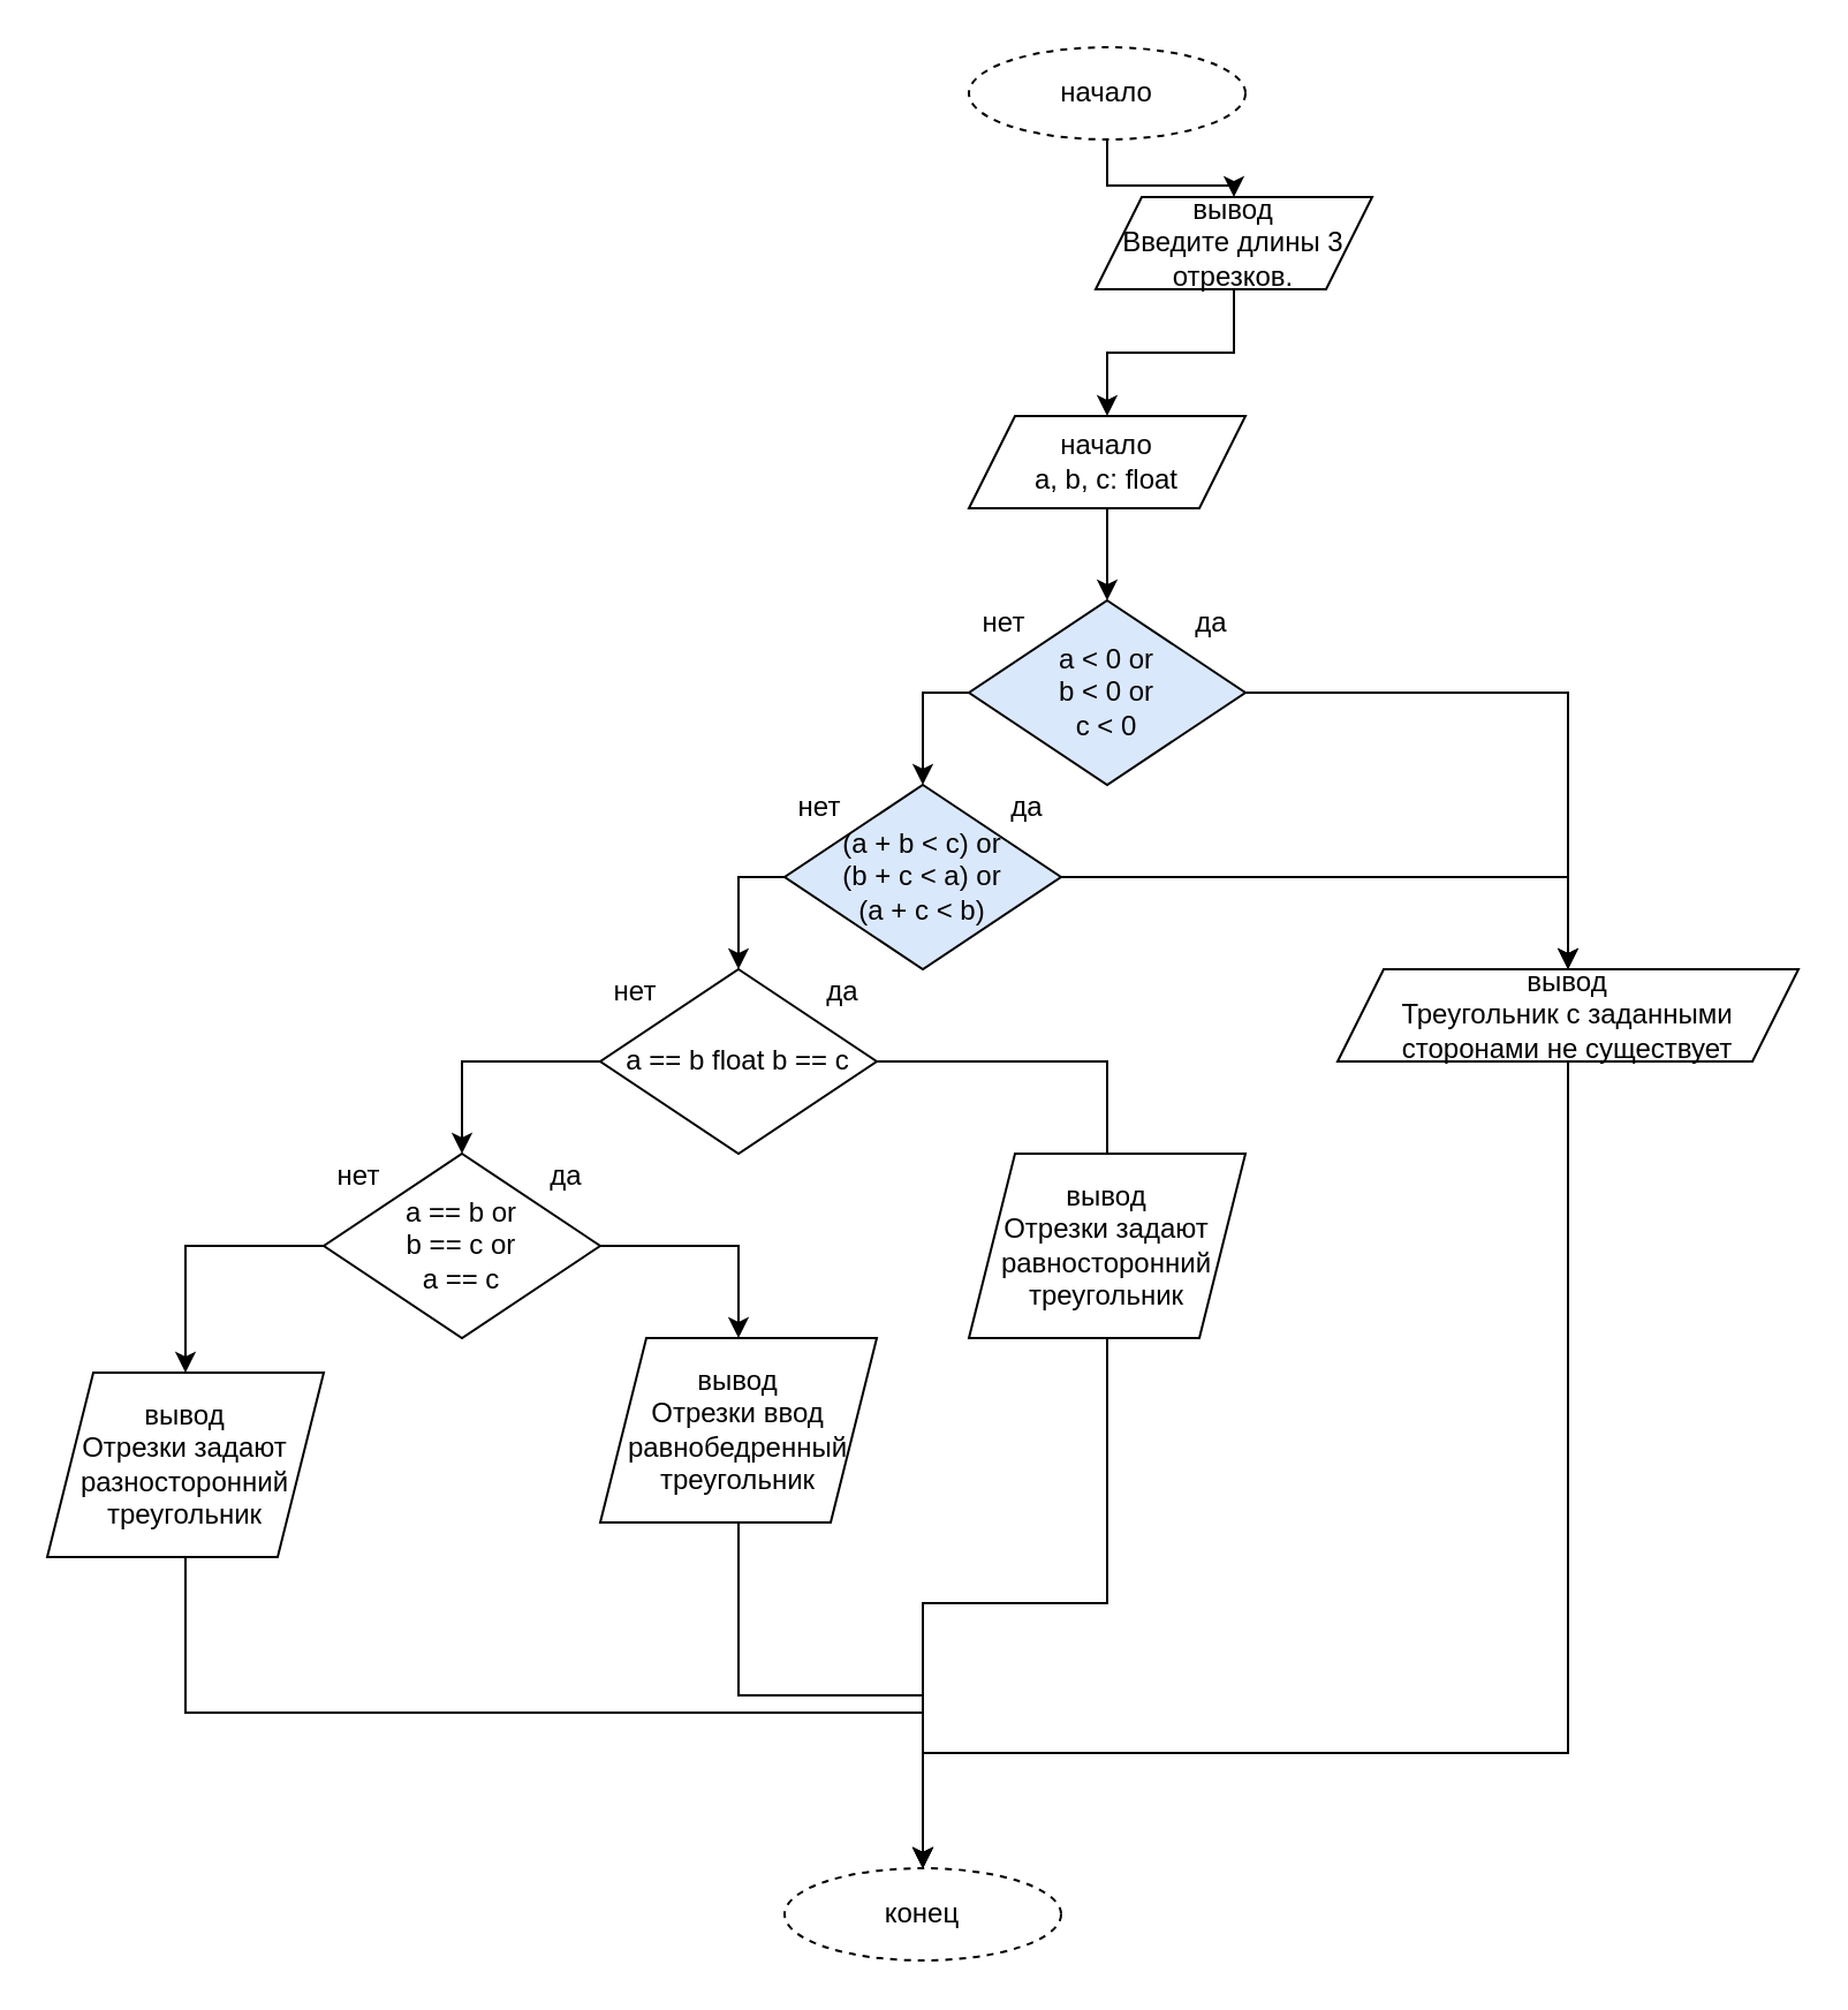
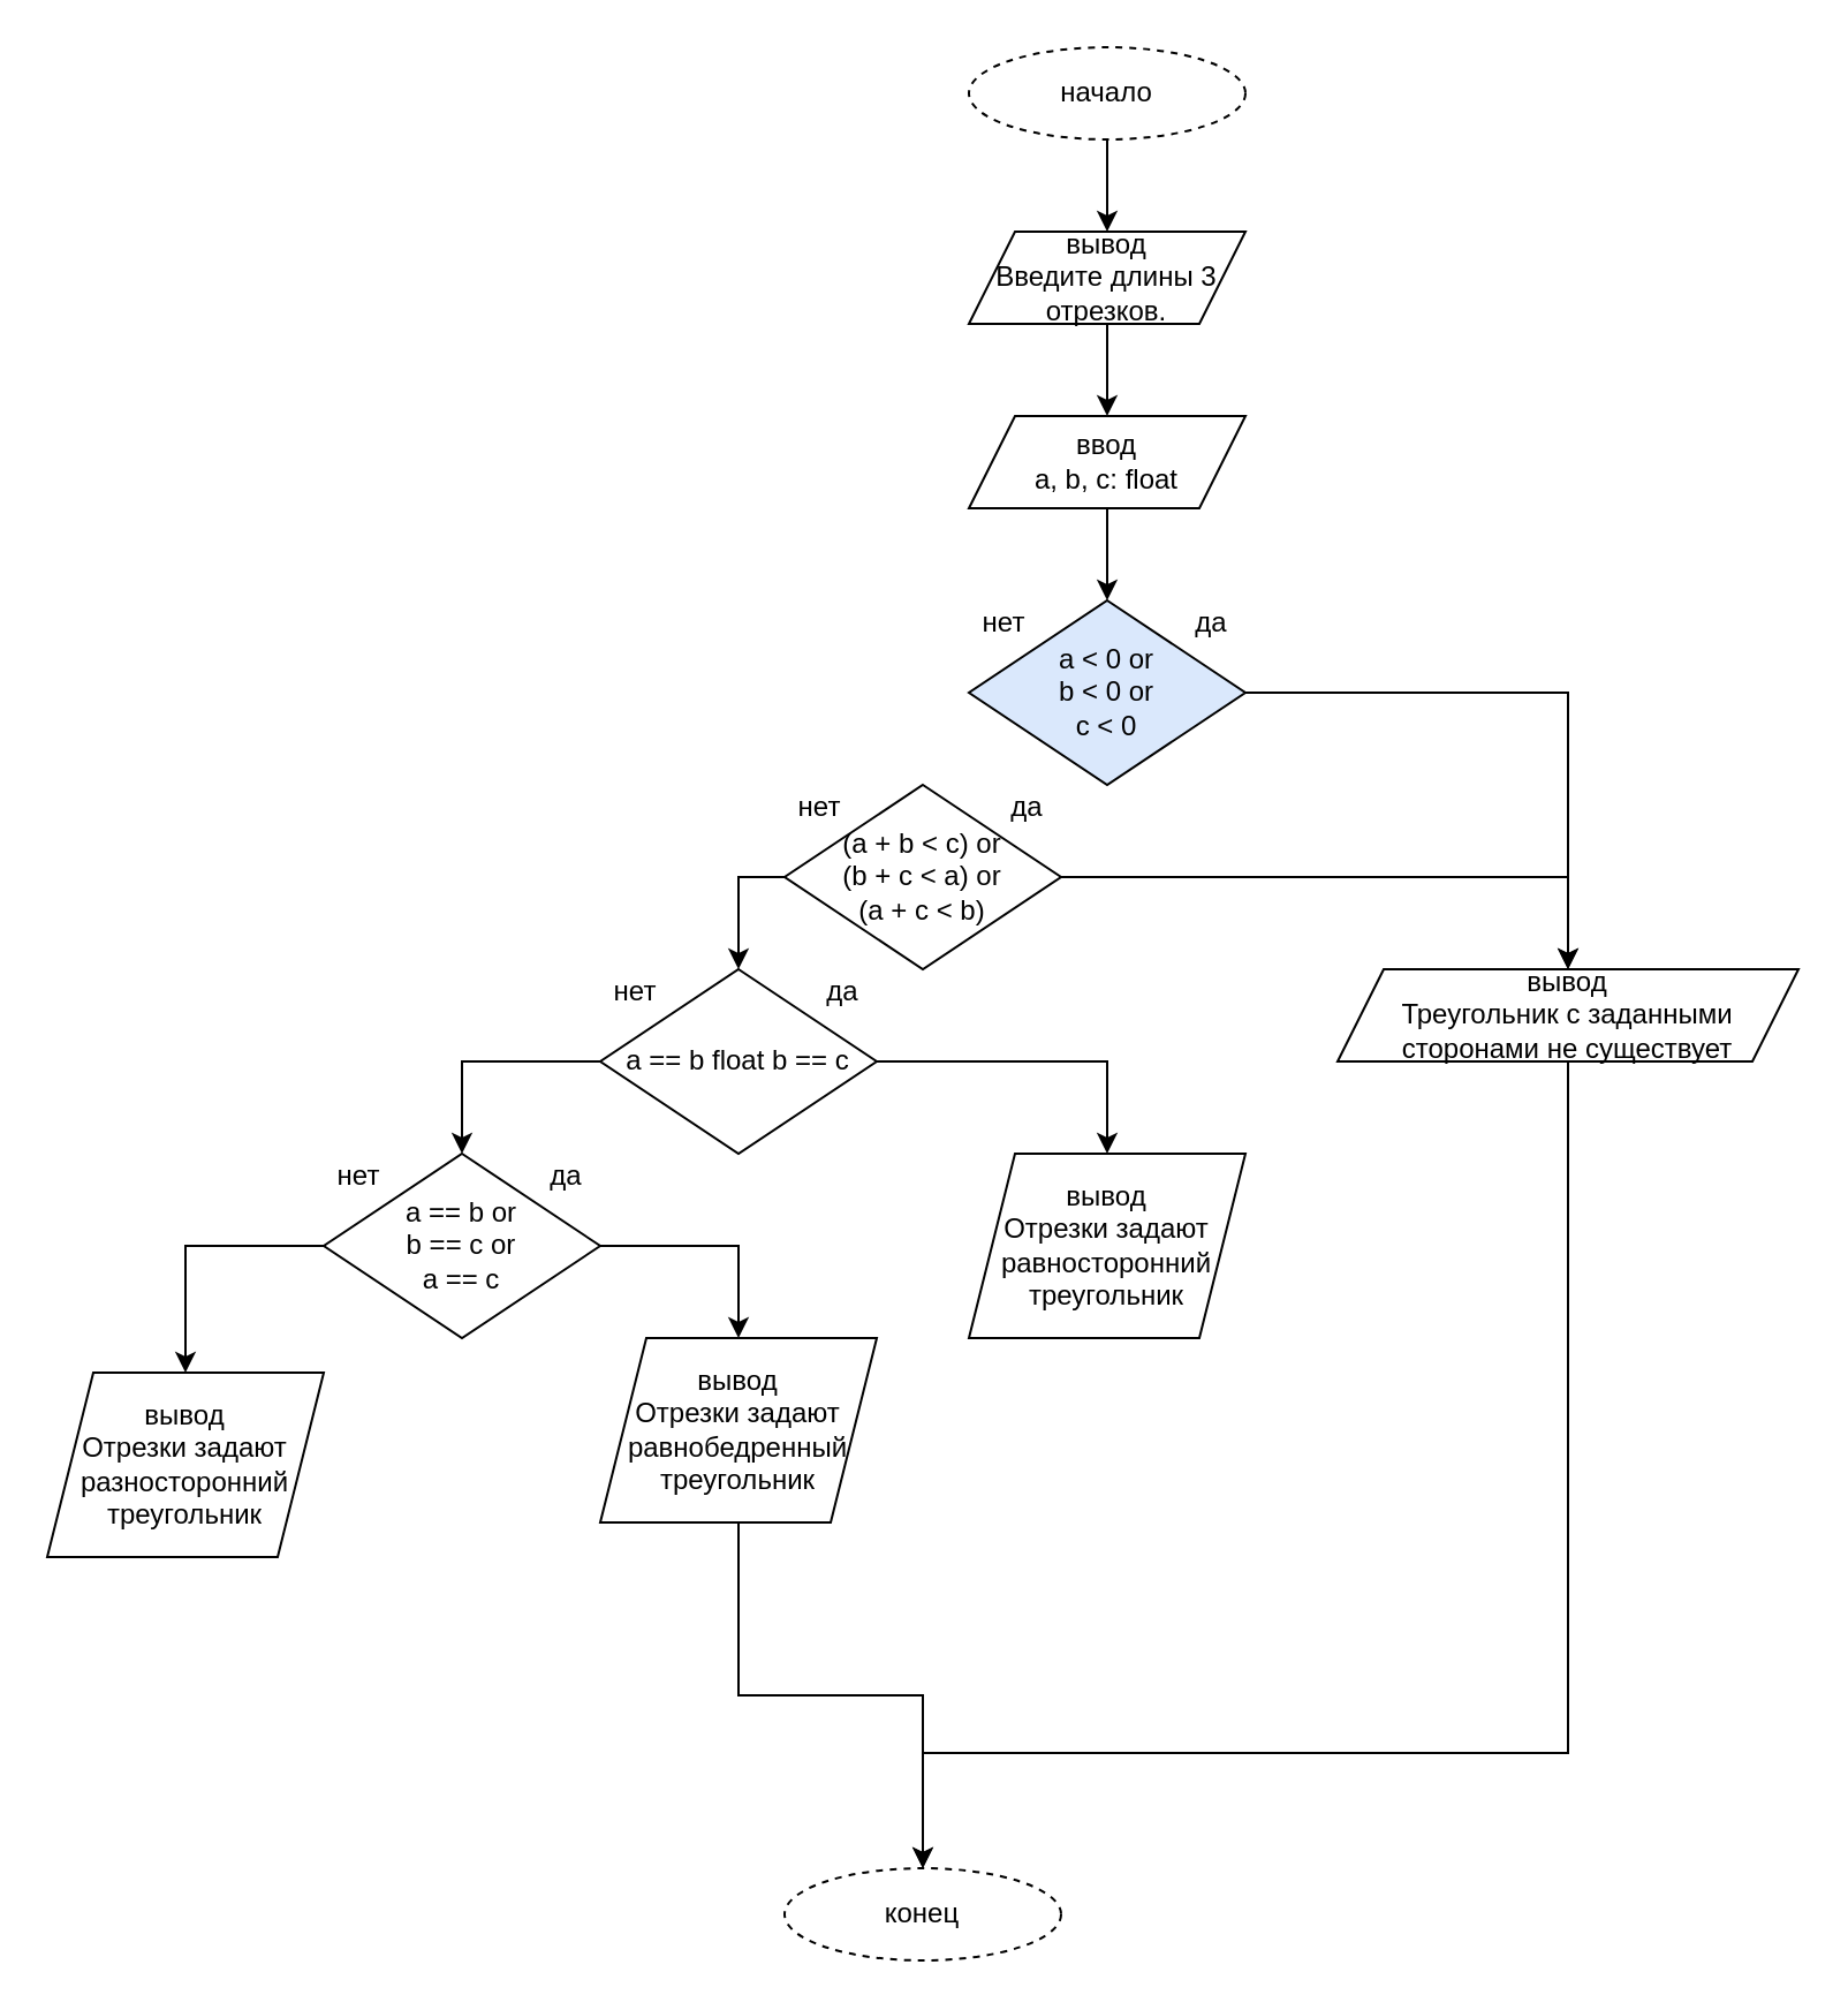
  <mxCell id="0" />
  <mxCell id="1" parent="0" />
  <mxCell id="2" style="edgeStyle=orthogonalEdgeStyle;rounded=0;orthogonalLoop=1;jettySize=auto;html=1;exitX=0.5;exitY=1;exitDx=0;exitDy=0;" edge="1" parent="1" source="3" target="5"><mxGeometry relative="1" as="geometry" /></mxCell>
  <mxCell id="3" value="начало" style="ellipse;whiteSpace=wrap;html=1;dashed=1;" vertex="1" parent="1"><mxGeometry x="420" y="20" width="120" height="40" as="geometry" /></mxCell>
  <mxCell id="4" style="edgeStyle=orthogonalEdgeStyle;rounded=0;orthogonalLoop=1;jettySize=auto;html=1;exitX=0.5;exitY=1;exitDx=0;exitDy=0;" edge="1" parent="1" source="5" target="7"><mxGeometry relative="1" as="geometry" /></mxCell>
- <mxCell id="5" value="вывод&lt;br&gt;Введите длины 3 отрезков." style="shape=parallelogram;perimeter=parallelogramPerimeter;whiteSpace=wrap;html=1;fixedSize=1;" vertex="1" parent="1"><mxGeometry x="475" y="85" width="120" height="40" as="geometry" /></mxCell>
+ <mxCell id="5" value="вывод&lt;br&gt;Введите длины 3 отрезков." style="shape=parallelogram;perimeter=parallelogramPerimeter;whiteSpace=wrap;html=1;fixedSize=1;" vertex="1" parent="1"><mxGeometry x="420" y="100" width="120" height="40" as="geometry" /></mxCell>
  <mxCell id="6" style="edgeStyle=orthogonalEdgeStyle;rounded=0;orthogonalLoop=1;jettySize=auto;html=1;exitX=0.5;exitY=1;exitDx=0;exitDy=0;" edge="1" parent="1" source="7" target="13"><mxGeometry relative="1" as="geometry" /></mxCell>
- <mxCell id="7" value="начало&lt;br&gt;a, b, c: float" style="shape=parallelogram;perimeter=parallelogramPerimeter;whiteSpace=wrap;html=1;fixedSize=1;" vertex="1" parent="1"><mxGeometry x="420" y="180" width="120" height="40" as="geometry" /></mxCell>
+ <mxCell id="7" value="ввод&lt;br&gt;a, b, c: float" style="shape=parallelogram;perimeter=parallelogramPerimeter;whiteSpace=wrap;html=1;fixedSize=1;" vertex="1" parent="1"><mxGeometry x="420" y="180" width="120" height="40" as="geometry" /></mxCell>
  <mxCell id="8" value="" style="group" vertex="1" connectable="0" parent="1"><mxGeometry x="340" y="340" width="120" height="120" as="geometry" /></mxCell>
- <mxCell id="9" value="(a + b &amp;lt; c) or &lt;br&gt;(b + c &amp;lt; a) or &lt;br&gt;(a + c &amp;lt; b)" style="rhombus;whiteSpace=wrap;html=1;fillColor=#dae8fc;" vertex="1" parent="8"><mxGeometry width="120" height="80" as="geometry" /></mxCell>
+ <mxCell id="9" value="(a + b &amp;lt; c) or &lt;br&gt;(b + c &amp;lt; a) or &lt;br&gt;(a + c &amp;lt; b)" style="rhombus;whiteSpace=wrap;html=1;" vertex="1" parent="8"><mxGeometry width="120" height="80" as="geometry" /></mxCell>
  <mxCell id="10" value="да" style="text;html=1;align=center;verticalAlign=middle;resizable=0;points=[];autosize=1;strokeColor=none;" vertex="1" parent="8"><mxGeometry x="90" width="30" height="20" as="geometry" /></mxCell>
  <mxCell id="11" value="нет" style="text;html=1;align=center;verticalAlign=middle;resizable=0;points=[];autosize=1;strokeColor=none;" vertex="1" parent="8"><mxGeometry width="30" height="20" as="geometry" /></mxCell>
  <mxCell id="12" value="" style="group" vertex="1" connectable="0" parent="1"><mxGeometry x="420" y="260" width="120" height="80" as="geometry" /></mxCell>
  <mxCell id="13" value="a &amp;lt; 0 or &lt;br&gt;b &amp;lt; 0 or &lt;br&gt;c &amp;lt; 0" style="rhombus;whiteSpace=wrap;html=1;fillColor=#dae8fc;" vertex="1" parent="12"><mxGeometry width="120" height="80" as="geometry" /></mxCell>
  <mxCell id="14" value="да" style="text;html=1;align=center;verticalAlign=middle;resizable=0;points=[];autosize=1;strokeColor=none;" vertex="1" parent="12"><mxGeometry x="90" width="30" height="20" as="geometry" /></mxCell>
  <mxCell id="15" value="нет" style="text;html=1;align=center;verticalAlign=middle;resizable=0;points=[];autosize=1;strokeColor=none;" vertex="1" parent="12"><mxGeometry width="30" height="20" as="geometry" /></mxCell>
  <mxCell id="16" style="edgeStyle=orthogonalEdgeStyle;rounded=0;orthogonalLoop=1;jettySize=auto;html=1;exitX=0.5;exitY=1;exitDx=0;exitDy=0;" edge="1" parent="1" source="17" target="40"><mxGeometry relative="1" as="geometry"><Array as="points"><mxPoint x="680" y="760" /><mxPoint x="400" y="760" /></Array></mxGeometry></mxCell>
  <mxCell id="17" value="вывод&lt;br&gt;Треугольник с заданными сторонами не существует" style="shape=parallelogram;perimeter=parallelogramPerimeter;whiteSpace=wrap;html=1;fixedSize=1;" vertex="1" parent="1"><mxGeometry x="580" y="420" width="200" height="40" as="geometry" /></mxCell>
- <mxCell id="18" style="edgeStyle=orthogonalEdgeStyle;rounded=0;orthogonalLoop=1;jettySize=auto;html=1;exitX=0;exitY=0.5;exitDx=0;exitDy=0;" edge="1" parent="1" source="13" target="9"><mxGeometry relative="1" as="geometry" /></mxCell>
  <mxCell id="19" style="edgeStyle=orthogonalEdgeStyle;rounded=0;orthogonalLoop=1;jettySize=auto;html=1;exitX=1;exitY=0.5;exitDx=0;exitDy=0;" edge="1" parent="1" source="13" target="17"><mxGeometry relative="1" as="geometry" /></mxCell>
  <mxCell id="20" style="edgeStyle=orthogonalEdgeStyle;rounded=0;orthogonalLoop=1;jettySize=auto;html=1;exitX=1;exitY=0.5;exitDx=0;exitDy=0;" edge="1" parent="1" source="9" target="17"><mxGeometry relative="1" as="geometry"><Array as="points"><mxPoint x="680" y="380" /></Array></mxGeometry></mxCell>
  <mxCell id="21" value="" style="group" vertex="1" connectable="0" parent="1"><mxGeometry x="260" y="420" width="120" height="80" as="geometry" /></mxCell>
  <mxCell id="22" value="a == b float b == c" style="rhombus;whiteSpace=wrap;html=1;" vertex="1" parent="21"><mxGeometry width="120" height="80" as="geometry" /></mxCell>
  <mxCell id="23" value="да" style="text;html=1;align=center;verticalAlign=middle;resizable=0;points=[];autosize=1;strokeColor=none;" vertex="1" parent="21"><mxGeometry x="90" width="30" height="20" as="geometry" /></mxCell>
  <mxCell id="24" value="нет" style="text;html=1;align=center;verticalAlign=middle;resizable=0;points=[];autosize=1;strokeColor=none;" vertex="1" parent="21"><mxGeometry width="30" height="20" as="geometry" /></mxCell>
  <mxCell id="25" style="edgeStyle=orthogonalEdgeStyle;rounded=0;orthogonalLoop=1;jettySize=auto;html=1;exitX=0;exitY=0.5;exitDx=0;exitDy=0;" edge="1" parent="1" source="9" target="22"><mxGeometry relative="1" as="geometry" /></mxCell>
  <mxCell id="26" value="" style="group" vertex="1" connectable="0" parent="1"><mxGeometry x="140" y="500" width="120" height="80" as="geometry" /></mxCell>
  <mxCell id="27" value="a == b or &lt;br&gt;b == c or &lt;br&gt;a == c" style="rhombus;whiteSpace=wrap;html=1;" vertex="1" parent="26"><mxGeometry width="120" height="80" as="geometry" /></mxCell>
  <mxCell id="28" value="да" style="text;html=1;align=center;verticalAlign=middle;resizable=0;points=[];autosize=1;strokeColor=none;" vertex="1" parent="26"><mxGeometry x="90" width="30" height="20" as="geometry" /></mxCell>
  <mxCell id="29" value="нет" style="text;html=1;align=center;verticalAlign=middle;resizable=0;points=[];autosize=1;strokeColor=none;" vertex="1" parent="26"><mxGeometry width="30" height="20" as="geometry" /></mxCell>
  <mxCell id="30" style="edgeStyle=orthogonalEdgeStyle;rounded=0;orthogonalLoop=1;jettySize=auto;html=1;exitX=0;exitY=0.5;exitDx=0;exitDy=0;" edge="1" parent="1" source="22" target="27"><mxGeometry relative="1" as="geometry" /></mxCell>
- <mxCell id="31" style="edgeStyle=orthogonalEdgeStyle;rounded=0;orthogonalLoop=1;jettySize=auto;html=1;exitX=0.5;exitY=1;exitDx=0;exitDy=0;" edge="1" parent="1" source="32" target="40"><mxGeometry relative="1" as="geometry" /></mxCell>
  <mxCell id="32" value="вывод&lt;br&gt;Отрезки задают равносторонний треугольник" style="shape=parallelogram;perimeter=parallelogramPerimeter;whiteSpace=wrap;html=1;fixedSize=1;" vertex="1" parent="1"><mxGeometry x="420" y="500" width="120" height="80" as="geometry" /></mxCell>
- <mxCell id="33" style="edgeStyle=orthogonalEdgeStyle;rounded=0;orthogonalLoop=1;jettySize=auto;html=1;exitX=1;exitY=0.5;exitDx=0;exitDy=0;entryX=0.5;entryY=0;entryDx=0;entryDy=0;endArrow=none;" edge="1" parent="1" source="22" target="32"><mxGeometry relative="1" as="geometry"><mxPoint x="480" y="520" as="targetPoint" /></mxGeometry></mxCell>
+ <mxCell id="33" style="edgeStyle=orthogonalEdgeStyle;rounded=0;orthogonalLoop=1;jettySize=auto;html=1;exitX=1;exitY=0.5;exitDx=0;exitDy=0;entryX=0.5;entryY=0;entryDx=0;entryDy=0;" edge="1" parent="1" source="22" target="32"><mxGeometry relative="1" as="geometry"><mxPoint x="480" y="520" as="targetPoint" /></mxGeometry></mxCell>
  <mxCell id="34" style="edgeStyle=orthogonalEdgeStyle;rounded=0;orthogonalLoop=1;jettySize=auto;html=1;exitX=0.5;exitY=1;exitDx=0;exitDy=0;" edge="1" parent="1" source="35" target="40"><mxGeometry relative="1" as="geometry" /></mxCell>
- <mxCell id="35" value="вывод&lt;br&gt;Отрезки ввод равнобедренный треугольник" style="shape=parallelogram;perimeter=parallelogramPerimeter;whiteSpace=wrap;html=1;fixedSize=1;" vertex="1" parent="1"><mxGeometry x="260" y="580" width="120" height="80" as="geometry" /></mxCell>
+ <mxCell id="35" value="вывод&lt;br&gt;Отрезки задают равнобедренный треугольник" style="shape=parallelogram;perimeter=parallelogramPerimeter;whiteSpace=wrap;html=1;fixedSize=1;" vertex="1" parent="1"><mxGeometry x="260" y="580" width="120" height="80" as="geometry" /></mxCell>
  <mxCell id="36" style="edgeStyle=orthogonalEdgeStyle;rounded=0;orthogonalLoop=1;jettySize=auto;html=1;exitX=1;exitY=0.5;exitDx=0;exitDy=0;" edge="1" parent="1" source="27" target="35"><mxGeometry relative="1" as="geometry" /></mxCell>
- <mxCell id="37" style="edgeStyle=orthogonalEdgeStyle;rounded=0;orthogonalLoop=1;jettySize=auto;html=1;exitX=0.5;exitY=1;exitDx=0;exitDy=0;" edge="1" parent="1" source="38" target="40"><mxGeometry relative="1" as="geometry" /></mxCell>
  <mxCell id="38" value="вывод&lt;br&gt;Отрезки задают разносторонний треугольник" style="shape=parallelogram;perimeter=parallelogramPerimeter;whiteSpace=wrap;html=1;fixedSize=1;" vertex="1" parent="1"><mxGeometry x="20" y="595" width="120" height="80" as="geometry" /></mxCell>
  <mxCell id="39" style="edgeStyle=orthogonalEdgeStyle;rounded=0;orthogonalLoop=1;jettySize=auto;html=1;exitX=0;exitY=0.5;exitDx=0;exitDy=0;" edge="1" parent="1" source="27" target="38"><mxGeometry relative="1" as="geometry" /></mxCell>
  <mxCell id="40" value="конец" style="ellipse;whiteSpace=wrap;html=1;dashed=1;" vertex="1" parent="1"><mxGeometry x="340" y="810" width="120" height="40" as="geometry" /></mxCell>
